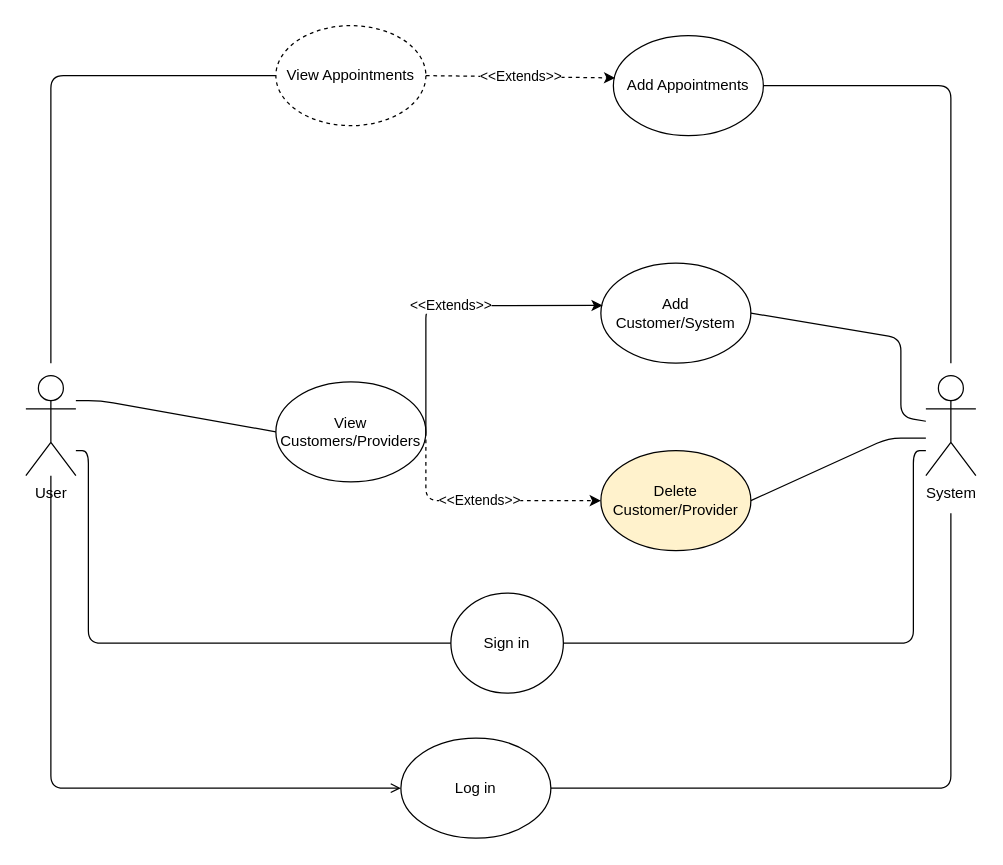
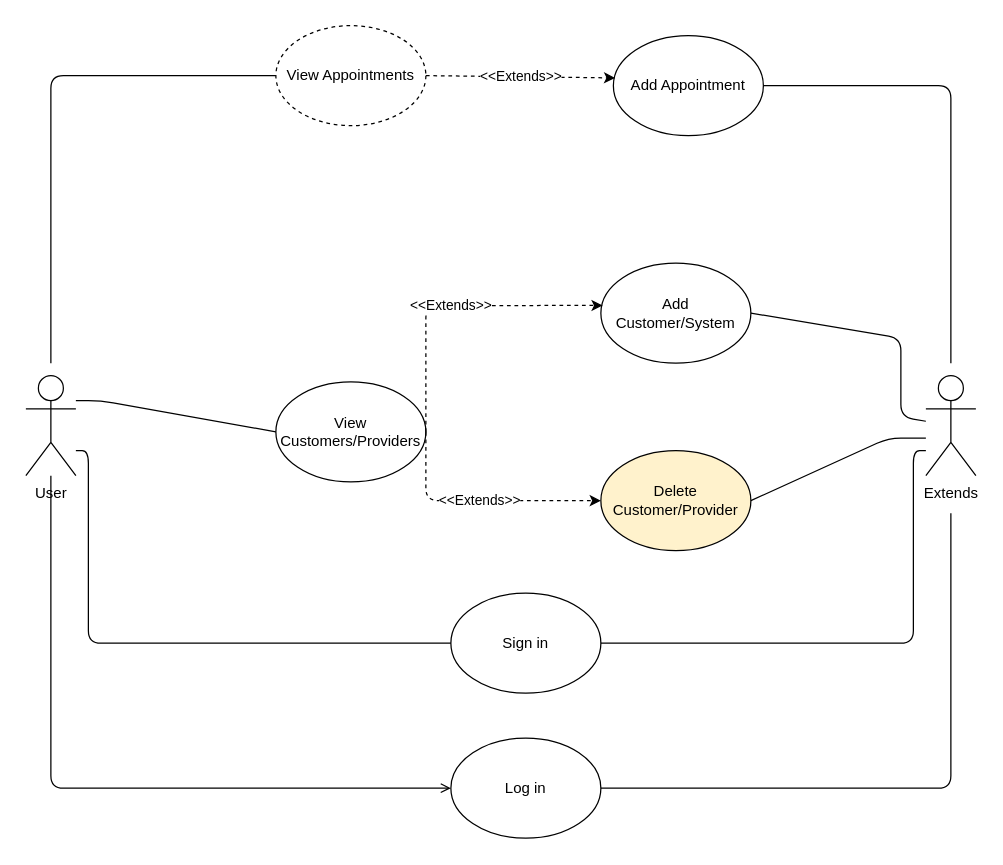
  <mxCell id="0" />
  <mxCell id="1" parent="0" />
  <mxCell id="2" value="User" style="shape=umlActor;verticalLabelPosition=bottom;verticalAlign=top;html=1;outlineConnect=0;" vertex="1" parent="1"><mxGeometry x="20" y="300" width="40" height="80" as="geometry" /></mxCell>
- <mxCell id="3" value="System" style="shape=umlActor;verticalLabelPosition=bottom;verticalAlign=top;html=1;outlineConnect=0;" vertex="1" parent="1"><mxGeometry x="740" y="300" width="40" height="80" as="geometry" /></mxCell>
- <mxCell id="4" value="Log in" style="ellipse;whiteSpace=wrap;html=1;" vertex="1" parent="1"><mxGeometry x="320" y="590" width="120" height="80" as="geometry" /></mxCell>
+ <mxCell id="3" value="Extends" style="shape=umlActor;verticalLabelPosition=bottom;verticalAlign=top;html=1;outlineConnect=0;" vertex="1" parent="1"><mxGeometry x="740" y="300" width="40" height="80" as="geometry" /></mxCell>
+ <mxCell id="4" value="Log in" style="ellipse;whiteSpace=wrap;html=1;" vertex="1" parent="1"><mxGeometry x="360" y="590" width="120" height="80" as="geometry" /></mxCell>
  <mxCell id="5" value="" style="endArrow=open;html=1;entryX=0;entryY=0.5;entryDx=0;entryDy=0;" edge="1" parent="1" source="2" target="4"><mxGeometry width="50" height="50" relative="1" as="geometry"><mxPoint x="430" y="420" as="sourcePoint" /><mxPoint x="480" y="370" as="targetPoint" /><Array as="points"><mxPoint x="40" y="630" /></Array></mxGeometry></mxCell>
  <mxCell id="6" value="" style="endArrow=none;html=1;exitX=1;exitY=0.5;exitDx=0;exitDy=0;" edge="1" parent="1" source="4"><mxGeometry width="50" height="50" relative="1" as="geometry"><mxPoint x="430" y="420" as="sourcePoint" /><mxPoint x="760" y="410" as="targetPoint" /><Array as="points"><mxPoint x="760" y="630" /></Array></mxGeometry></mxCell>
- <mxCell id="7" value="Sign in" style="ellipse;whiteSpace=wrap;html=1;" vertex="1" parent="1"><mxGeometry x="360" y="474" width="90" height="80" as="geometry" /></mxCell>
+ <mxCell id="7" value="Sign in" style="ellipse;whiteSpace=wrap;html=1;" vertex="1" parent="1"><mxGeometry x="360" y="474" width="120" height="80" as="geometry" /></mxCell>
  <mxCell id="8" value="" style="endArrow=none;html=1;exitX=0;exitY=0.5;exitDx=0;exitDy=0;" edge="1" parent="1" source="7"><mxGeometry width="50" height="50" relative="1" as="geometry"><mxPoint x="430" y="420" as="sourcePoint" /><mxPoint x="60" y="360" as="targetPoint" /><Array as="points"><mxPoint x="70" y="514" /><mxPoint x="70" y="360" /></Array></mxGeometry></mxCell>
  <mxCell id="9" value="" style="endArrow=none;html=1;exitX=1;exitY=0.5;exitDx=0;exitDy=0;" edge="1" parent="1" source="7"><mxGeometry width="50" height="50" relative="1" as="geometry"><mxPoint x="530" y="290" as="sourcePoint" /><mxPoint x="740" y="360" as="targetPoint" /><Array as="points"><mxPoint x="730" y="514" /><mxPoint x="730" y="360" /></Array></mxGeometry></mxCell>
  <mxCell id="10" value="View Customers/Providers" style="ellipse;whiteSpace=wrap;html=1;" vertex="1" parent="1"><mxGeometry x="220" y="305" width="120" height="80" as="geometry" /></mxCell>
  <mxCell id="11" value="" style="endArrow=none;html=1;entryX=0;entryY=0.5;entryDx=0;entryDy=0;" edge="1" parent="1" target="10"><mxGeometry width="50" height="50" relative="1" as="geometry"><mxPoint x="60" y="320" as="sourcePoint" /><mxPoint x="480" y="370" as="targetPoint" /><Array as="points"><mxPoint x="80" y="320" /></Array></mxGeometry></mxCell>
  <mxCell id="12" value="Delete Customer/Provider" style="ellipse;whiteSpace=wrap;html=1;fillColor=#fff2cc;" vertex="1" parent="1"><mxGeometry x="480" y="360" width="120" height="80" as="geometry" /></mxCell>
  <mxCell id="13" value="Add Customer/System" style="ellipse;whiteSpace=wrap;html=1;" vertex="1" parent="1"><mxGeometry x="480" y="210" width="120" height="80" as="geometry" /></mxCell>
  <mxCell id="14" value="&amp;lt;&amp;lt;Extends&amp;gt;&amp;gt;" style="endArrow=classic;dashed=1;html=1;exitX=1;exitY=0.5;exitDx=0;exitDy=0;endFill=1;" edge="1" parent="1" source="10"><mxGeometry width="50" height="50" relative="1" as="geometry"><mxPoint x="430" y="450" as="sourcePoint" /><mxPoint x="480" y="400" as="targetPoint" /><Array as="points"><mxPoint x="340" y="400" /></Array></mxGeometry></mxCell>
- <mxCell id="15" value="&amp;lt;&amp;lt;Extends&amp;gt;&amp;gt;" style="endArrow=classic;dashed=0;html=1;exitX=1;exitY=0.5;exitDx=0;exitDy=0;entryX=0.012;entryY=0.423;entryDx=0;entryDy=0;entryPerimeter=0;endFill=1;" edge="1" parent="1" source="10" target="13"><mxGeometry width="50" height="50" relative="1" as="geometry"><mxPoint x="430" y="440" as="sourcePoint" /><mxPoint x="480" y="390" as="targetPoint" /><Array as="points"><mxPoint x="340" y="244" /></Array></mxGeometry></mxCell>
+ <mxCell id="15" value="&amp;lt;&amp;lt;Extends&amp;gt;&amp;gt;" style="endArrow=classic;dashed=1;html=1;exitX=1;exitY=0.5;exitDx=0;exitDy=0;entryX=0.012;entryY=0.423;entryDx=0;entryDy=0;entryPerimeter=0;endFill=1;" edge="1" parent="1" source="10" target="13"><mxGeometry width="50" height="50" relative="1" as="geometry"><mxPoint x="430" y="440" as="sourcePoint" /><mxPoint x="480" y="390" as="targetPoint" /><Array as="points"><mxPoint x="340" y="244" /></Array></mxGeometry></mxCell>
  <mxCell id="16" value="" style="endArrow=none;html=1;entryX=1;entryY=0.5;entryDx=0;entryDy=0;" edge="1" parent="1" target="12"><mxGeometry width="50" height="50" relative="1" as="geometry"><mxPoint x="740" y="350" as="sourcePoint" /><mxPoint x="480" y="360" as="targetPoint" /><Array as="points"><mxPoint x="710" y="350" /></Array></mxGeometry></mxCell>
  <mxCell id="17" value="" style="endArrow=none;html=1;entryX=1;entryY=0.5;entryDx=0;entryDy=0;" edge="1" parent="1" source="3" target="13"><mxGeometry width="50" height="50" relative="1" as="geometry"><mxPoint x="430" y="410" as="sourcePoint" /><mxPoint x="480" y="360" as="targetPoint" /><Array as="points"><mxPoint x="720" y="333" /><mxPoint x="720" y="270" /></Array></mxGeometry></mxCell>
  <mxCell id="18" value="View Appointments" style="ellipse;whiteSpace=wrap;html=1;dashed=1;" vertex="1" parent="1"><mxGeometry x="220" y="20" width="120" height="80" as="geometry" /></mxCell>
- <mxCell id="19" value="Add Appointments" style="ellipse;whiteSpace=wrap;html=1;" vertex="1" parent="1"><mxGeometry x="490" y="28" width="120" height="80" as="geometry" /></mxCell>
+ <mxCell id="19" value="Add Appointment" style="ellipse;whiteSpace=wrap;html=1;" vertex="1" parent="1"><mxGeometry x="490" y="28" width="120" height="80" as="geometry" /></mxCell>
  <mxCell id="20" value="&amp;lt;&amp;lt;Extends&amp;gt;&amp;gt;" style="endArrow=classic;dashed=1;html=1;exitX=1;exitY=0.5;exitDx=0;exitDy=0;entryX=0.012;entryY=0.423;entryDx=0;entryDy=0;entryPerimeter=0;endFill=1;" edge="1" parent="1" source="18" target="19"><mxGeometry width="50" height="50" relative="1" as="geometry"><mxPoint x="430" y="170" as="sourcePoint" /><mxPoint x="480" y="120" as="targetPoint" /><Array as="points" /></mxGeometry></mxCell>
  <mxCell id="21" value="" style="endArrow=none;html=1;entryX=0;entryY=0.5;entryDx=0;entryDy=0;" edge="1" parent="1" target="18"><mxGeometry width="50" height="50" relative="1" as="geometry"><mxPoint x="40" y="290" as="sourcePoint" /><mxPoint x="480" y="230" as="targetPoint" /><Array as="points"><mxPoint x="40" y="60" /></Array></mxGeometry></mxCell>
  <mxCell id="22" value="" style="endArrow=none;html=1;entryX=1;entryY=0.5;entryDx=0;entryDy=0;" edge="1" parent="1" target="19"><mxGeometry width="50" height="50" relative="1" as="geometry"><mxPoint x="760" y="290" as="sourcePoint" /><mxPoint x="480" y="170" as="targetPoint" /><Array as="points"><mxPoint x="760" y="68" /></Array></mxGeometry></mxCell>
